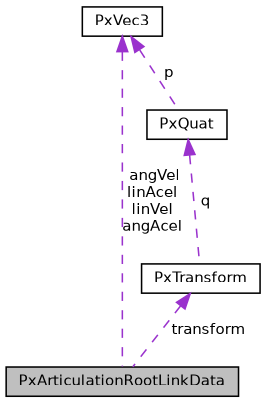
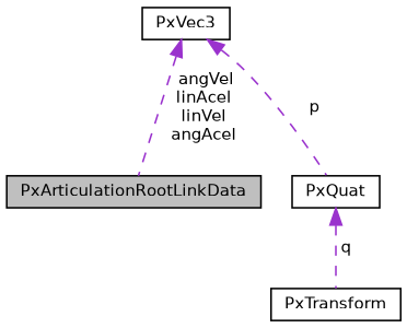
  digraph {
    node [color=black fillcolor=white fontname=Helvetica fontsize=10 shape=record style=filled]
    edge [color=darkorchid3 dir=back fontname=Helvetica fontsize=10 labelfontname=Helvetica labelfontsize=10 style=dashed]
    n1 [fillcolor=grey75 fontcolor=black height=0.2 label=PxArticulationRootLinkData width=0.4]
    n2 [height=0.2 label=PxVec3 width=0.4]
    n3 [height=0.2 label=PxQuat width=0.4]
    n4 [height=0.2 label=PxTransform width=0.4]
    n2 -> n1 [label=" angVel\nlinAcel\nlinVel\nangAcel"]
    n2 -> n3 [label=" p"]
    n3 -> n4 [label=" q"]
-   n4 -> n1 [label=" transform"]
  }
